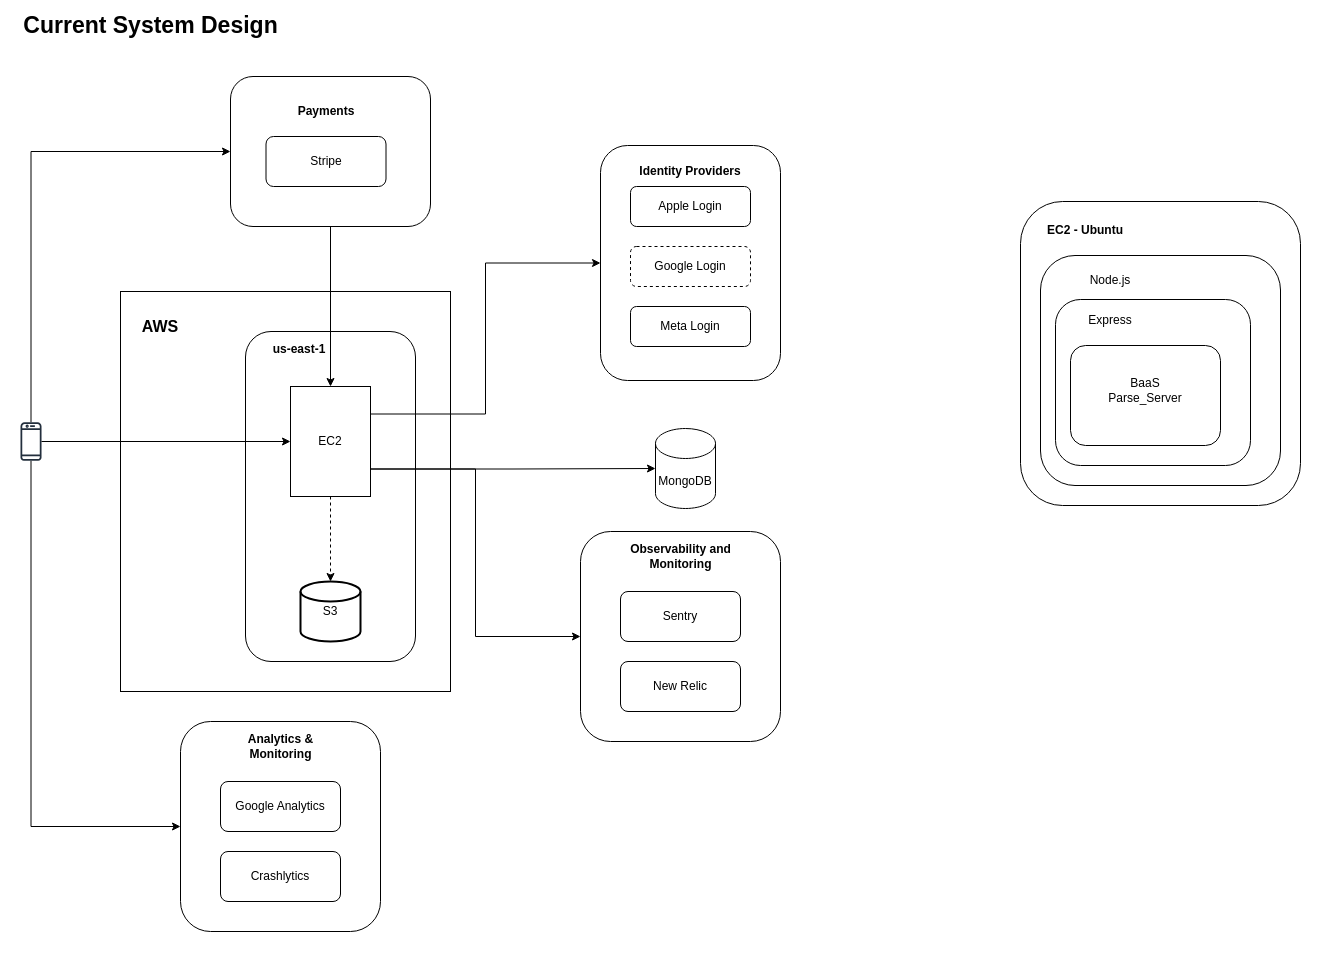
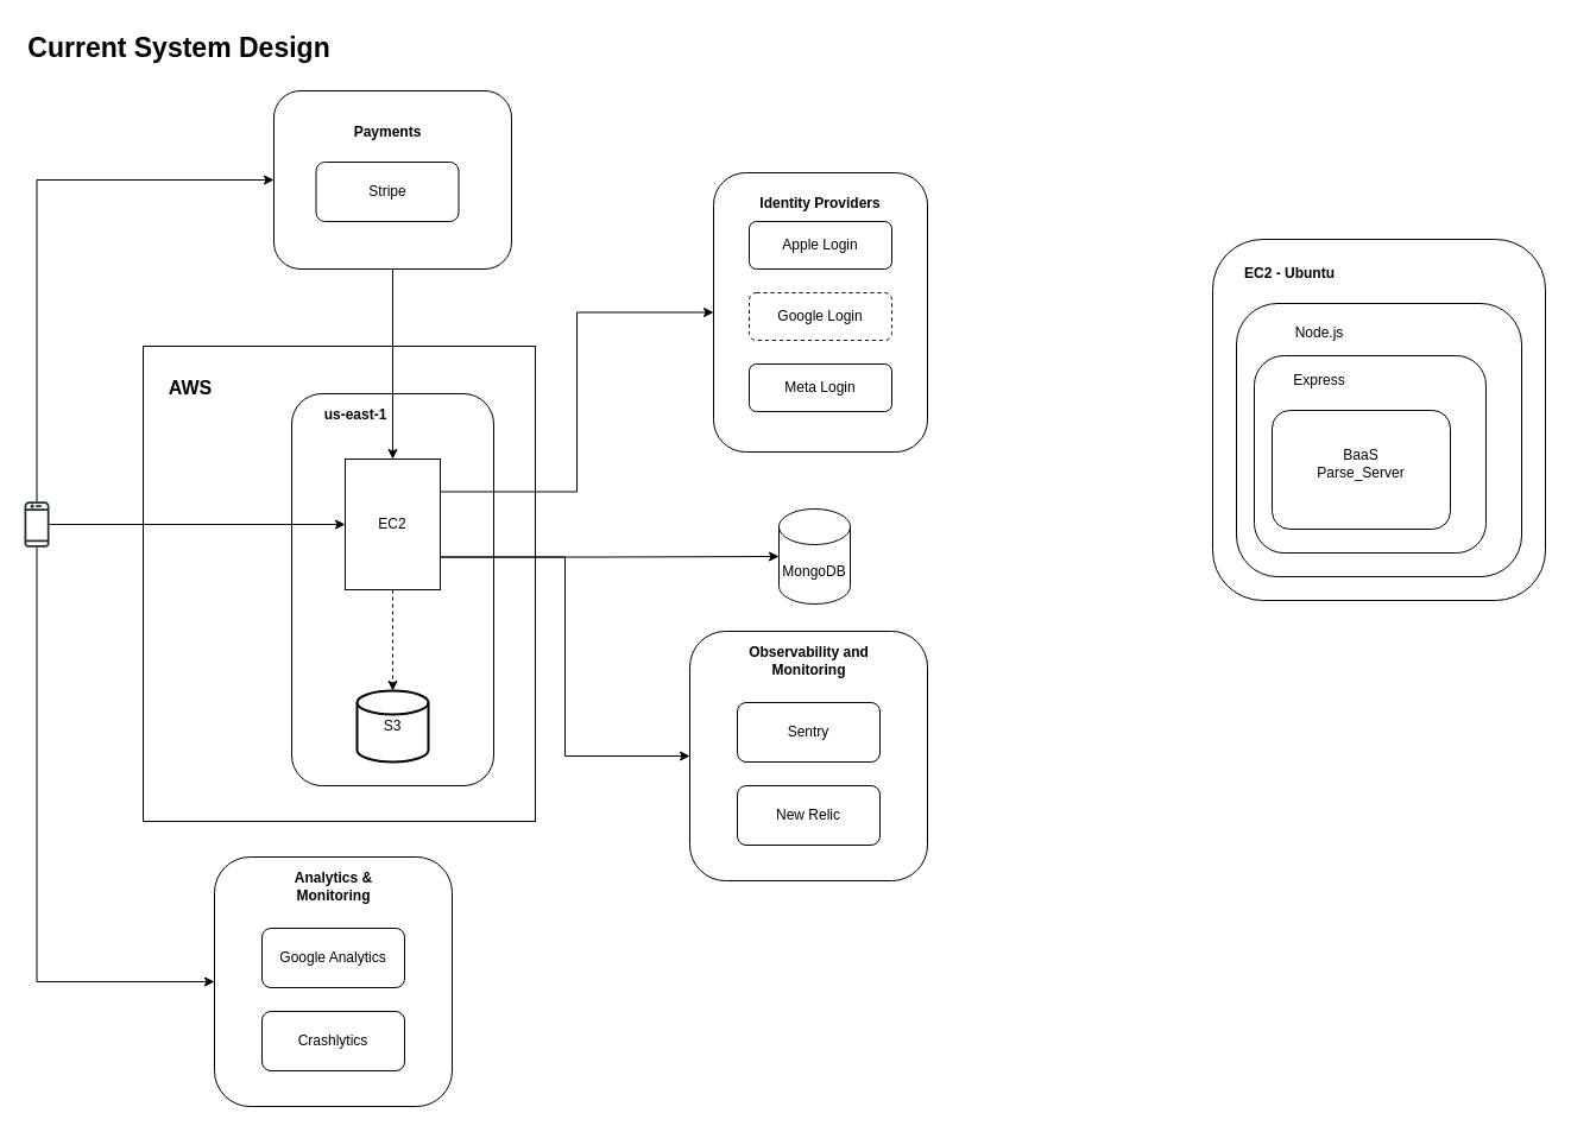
  <mxCell id="0" />
  <mxCell id="1" parent="0" />
  <mxCell id="2" style="edgeStyle=orthogonalEdgeStyle;rounded=0;orthogonalLoop=1;jettySize=auto;html=1;" parent="1" source="3" target="11" edge="1"><mxGeometry relative="1" as="geometry" /></mxCell>
  <mxCell id="3" value="" style="rounded=1;whiteSpace=wrap;html=1;fillColor=none;" parent="1" vertex="1"><mxGeometry x="230" y="76" width="200" height="150" as="geometry" /></mxCell>
  <mxCell id="4" value="" style="rounded=1;whiteSpace=wrap;html=1;fillColor=none;" parent="1" vertex="1"><mxGeometry x="245" y="331" width="170" height="330" as="geometry" /></mxCell>
  <mxCell id="5" value="" style="rounded=0;whiteSpace=wrap;html=1;fillColor=none;" parent="1" vertex="1"><mxGeometry x="120" y="291" width="330" height="400" as="geometry" /></mxCell>
- <mxCell id="6" value="Current System Design" style="text;html=1;align=center;verticalAlign=middle;resizable=0;points=[];autosize=1;strokeColor=none;fillColor=none;fontSize=23;fontStyle=1" parent="1" vertex="1"><mxGeometry x="20" y="5" width="260" height="40" as="geometry" /></mxCell>
+ <mxCell id="6" value="Current System Design" style="text;html=1;align=center;verticalAlign=middle;resizable=0;points=[];autosize=1;strokeColor=none;fillColor=none;fontSize=23;fontStyle=1" parent="1" vertex="1"><mxGeometry x="20" y="20" width="260" height="40" as="geometry" /></mxCell>
  <mxCell id="7" value="MongoDB" style="shape=cylinder3;whiteSpace=wrap;html=1;boundedLbl=1;backgroundOutline=1;size=15;" parent="1" vertex="1"><mxGeometry x="655" y="428" width="60" height="80" as="geometry" /></mxCell>
  <mxCell id="8" style="edgeStyle=orthogonalEdgeStyle;rounded=0;orthogonalLoop=1;jettySize=auto;html=1;exitX=1;exitY=0.75;exitDx=0;exitDy=0;entryX=0;entryY=0.5;entryDx=0;entryDy=0;entryPerimeter=0;" parent="1" source="11" target="7" edge="1"><mxGeometry relative="1" as="geometry"><mxPoint x="620" y="561" as="targetPoint" /></mxGeometry></mxCell>
  <mxCell id="9" style="edgeStyle=orthogonalEdgeStyle;rounded=0;orthogonalLoop=1;jettySize=auto;html=1;exitX=1;exitY=0.25;exitDx=0;exitDy=0;entryX=0;entryY=0.5;entryDx=0;entryDy=0;" parent="1" source="11" target="22" edge="1"><mxGeometry relative="1" as="geometry" /></mxCell>
  <mxCell id="10" style="edgeStyle=orthogonalEdgeStyle;rounded=0;orthogonalLoop=1;jettySize=auto;html=1;exitX=1;exitY=0.75;exitDx=0;exitDy=0;entryX=0;entryY=0.5;entryDx=0;entryDy=0;" parent="1" source="11" target="29" edge="1"><mxGeometry relative="1" as="geometry" /></mxCell>
  <mxCell id="11" value="EC2" style="rounded=0;whiteSpace=wrap;html=1;" parent="1" vertex="1"><mxGeometry x="290" y="386" width="80" height="110" as="geometry" /></mxCell>
  <mxCell id="12" style="edgeStyle=orthogonalEdgeStyle;rounded=0;orthogonalLoop=1;jettySize=auto;html=1;entryX=0;entryY=0.5;entryDx=0;entryDy=0;" parent="1" source="14" target="24" edge="1"><mxGeometry relative="1" as="geometry"><Array as="points"><mxPoint x="31" y="826" /></Array></mxGeometry></mxCell>
  <mxCell id="13" style="edgeStyle=orthogonalEdgeStyle;rounded=0;orthogonalLoop=1;jettySize=auto;html=1;entryX=0;entryY=0.5;entryDx=0;entryDy=0;" parent="1" source="14" target="3" edge="1"><mxGeometry relative="1" as="geometry"><Array as="points"><mxPoint x="31" y="151" /></Array></mxGeometry></mxCell>
  <mxCell id="14" value="" style="sketch=0;outlineConnect=0;fontColor=#232F3E;gradientColor=none;fillColor=#232F3D;strokeColor=none;dashed=0;verticalLabelPosition=bottom;verticalAlign=top;align=center;html=1;fontSize=12;fontStyle=0;aspect=fixed;pointerEvents=1;shape=mxgraph.aws4.mobile_client;" parent="1" vertex="1"><mxGeometry x="20" y="421" width="21.03" height="40" as="geometry" /></mxCell>
  <mxCell id="15" style="edgeStyle=orthogonalEdgeStyle;rounded=0;orthogonalLoop=1;jettySize=auto;html=1;entryX=0;entryY=0.5;entryDx=0;entryDy=0;" parent="1" source="14" target="11" edge="1"><mxGeometry relative="1" as="geometry"><mxPoint x="209" y="441" as="sourcePoint" /></mxGeometry></mxCell>
  <mxCell id="16" value="S3" style="strokeWidth=2;html=1;shape=mxgraph.flowchart.database;whiteSpace=wrap;" parent="1" vertex="1"><mxGeometry x="300" y="581" width="60" height="60" as="geometry" /></mxCell>
  <mxCell id="17" style="edgeStyle=orthogonalEdgeStyle;rounded=0;orthogonalLoop=1;jettySize=auto;html=1;exitX=0.5;exitY=1;exitDx=0;exitDy=0;entryX=0.5;entryY=0;entryDx=0;entryDy=0;entryPerimeter=0;dashed=1;" parent="1" source="11" target="16" edge="1"><mxGeometry relative="1" as="geometry" /></mxCell>
  <mxCell id="18" value="AWS" style="text;html=1;align=center;verticalAlign=middle;whiteSpace=wrap;rounded=0;fontStyle=1;fontSize=16;" parent="1" vertex="1"><mxGeometry x="130" y="311" width="60" height="30" as="geometry" /></mxCell>
  <mxCell id="19" value="Apple Login" style="rounded=1;whiteSpace=wrap;html=1;" parent="1" vertex="1"><mxGeometry x="630" y="186" width="120" height="40" as="geometry" /></mxCell>
  <mxCell id="20" value="Google Login" style="rounded=1;whiteSpace=wrap;html=1;dashed=1;" parent="1" vertex="1"><mxGeometry x="630" y="246" width="120" height="40" as="geometry" /></mxCell>
  <mxCell id="21" value="Meta Login" style="rounded=1;whiteSpace=wrap;html=1;" parent="1" vertex="1"><mxGeometry x="630" y="306" width="120" height="40" as="geometry" /></mxCell>
  <mxCell id="22" value="" style="rounded=1;whiteSpace=wrap;html=1;fillColor=none;" parent="1" vertex="1"><mxGeometry x="600" y="145" width="180" height="235" as="geometry" /></mxCell>
  <mxCell id="23" value="Identity Providers" style="text;html=1;align=center;verticalAlign=middle;whiteSpace=wrap;rounded=0;fontStyle=1" parent="1" vertex="1"><mxGeometry x="630" y="156" width="120" height="30" as="geometry" /></mxCell>
  <mxCell id="24" value="" style="rounded=1;whiteSpace=wrap;html=1;fillColor=none;" parent="1" vertex="1"><mxGeometry x="180" y="721" width="200" height="210" as="geometry" /></mxCell>
  <mxCell id="25" value="Google Analytics" style="rounded=1;whiteSpace=wrap;html=1;" parent="1" vertex="1"><mxGeometry x="220" y="781" width="120" height="50" as="geometry" /></mxCell>
  <mxCell id="26" value="Crashlytics" style="rounded=1;whiteSpace=wrap;html=1;" parent="1" vertex="1"><mxGeometry x="220" y="851" width="120" height="50" as="geometry" /></mxCell>
  <mxCell id="27" value="Analytics &amp;amp; Monitoring" style="text;html=1;align=center;verticalAlign=middle;whiteSpace=wrap;rounded=0;fontStyle=1" parent="1" vertex="1"><mxGeometry x="215.5" y="731" width="129" height="30" as="geometry" /></mxCell>
  <mxCell id="28" value="us-east-1" style="text;html=1;align=center;verticalAlign=middle;whiteSpace=wrap;rounded=0;fontStyle=1" parent="1" vertex="1"><mxGeometry x="269" y="334" width="60" height="30" as="geometry" /></mxCell>
  <mxCell id="29" value="" style="rounded=1;whiteSpace=wrap;html=1;fillColor=none;" parent="1" vertex="1"><mxGeometry x="580" y="531" width="200" height="210" as="geometry" /></mxCell>
  <mxCell id="30" value="Sentry" style="rounded=1;whiteSpace=wrap;html=1;" parent="1" vertex="1"><mxGeometry x="620" y="591" width="120" height="50" as="geometry" /></mxCell>
  <mxCell id="31" value="New Relic" style="rounded=1;whiteSpace=wrap;html=1;" parent="1" vertex="1"><mxGeometry x="620" y="661" width="120" height="50" as="geometry" /></mxCell>
  <mxCell id="32" value="Observability and Monitoring" style="text;html=1;align=center;verticalAlign=middle;whiteSpace=wrap;rounded=0;fontStyle=1" parent="1" vertex="1"><mxGeometry x="615.5" y="541" width="129" height="30" as="geometry" /></mxCell>
  <mxCell id="33" value="" style="rounded=1;whiteSpace=wrap;html=1;" parent="1" vertex="1"><mxGeometry x="1020" y="201" width="280" height="304" as="geometry" /></mxCell>
  <mxCell id="34" value="EC2 - Ubuntu" style="text;html=1;align=center;verticalAlign=middle;whiteSpace=wrap;rounded=0;fontStyle=1" parent="1" vertex="1"><mxGeometry x="1040" y="215" width="90" height="30" as="geometry" /></mxCell>
  <mxCell id="35" value="" style="rounded=1;whiteSpace=wrap;html=1;" parent="1" vertex="1"><mxGeometry x="1040" y="255" width="240" height="230" as="geometry" /></mxCell>
  <mxCell id="36" value="Node.js" style="text;html=1;align=center;verticalAlign=middle;whiteSpace=wrap;rounded=0;" parent="1" vertex="1"><mxGeometry x="1080" y="265" width="60" height="30" as="geometry" /></mxCell>
  <mxCell id="37" value="" style="rounded=1;whiteSpace=wrap;html=1;fillColor=none;" parent="1" vertex="1"><mxGeometry x="1055" y="299" width="195" height="166" as="geometry" /></mxCell>
  <mxCell id="38" value="Express" style="text;html=1;align=center;verticalAlign=middle;whiteSpace=wrap;rounded=0;" parent="1" vertex="1"><mxGeometry x="1080" y="305" width="60" height="30" as="geometry" /></mxCell>
  <mxCell id="39" value="" style="rounded=1;whiteSpace=wrap;html=1;" parent="1" vertex="1"><mxGeometry x="1070" y="345" width="150" height="100" as="geometry" /></mxCell>
  <mxCell id="40" style="edgeStyle=orthogonalEdgeStyle;rounded=0;orthogonalLoop=1;jettySize=auto;html=1;exitX=0.5;exitY=1;exitDx=0;exitDy=0;" parent="1" source="37" target="37" edge="1"><mxGeometry relative="1" as="geometry" /></mxCell>
  <mxCell id="41" value="BaaS&lt;div&gt;Parse_Server&lt;/div&gt;" style="text;html=1;align=center;verticalAlign=middle;whiteSpace=wrap;rounded=0;" parent="1" vertex="1"><mxGeometry x="1115" y="375" width="60" height="30" as="geometry" /></mxCell>
  <mxCell id="42" value="Stripe" style="rounded=1;whiteSpace=wrap;html=1;" parent="1" vertex="1"><mxGeometry x="265.5" y="136" width="120" height="50" as="geometry" /></mxCell>
  <mxCell id="43" value="Payments" style="text;html=1;align=center;verticalAlign=middle;whiteSpace=wrap;rounded=0;fontStyle=1" parent="1" vertex="1"><mxGeometry x="295.5" y="96" width="60" height="30" as="geometry" /></mxCell>
